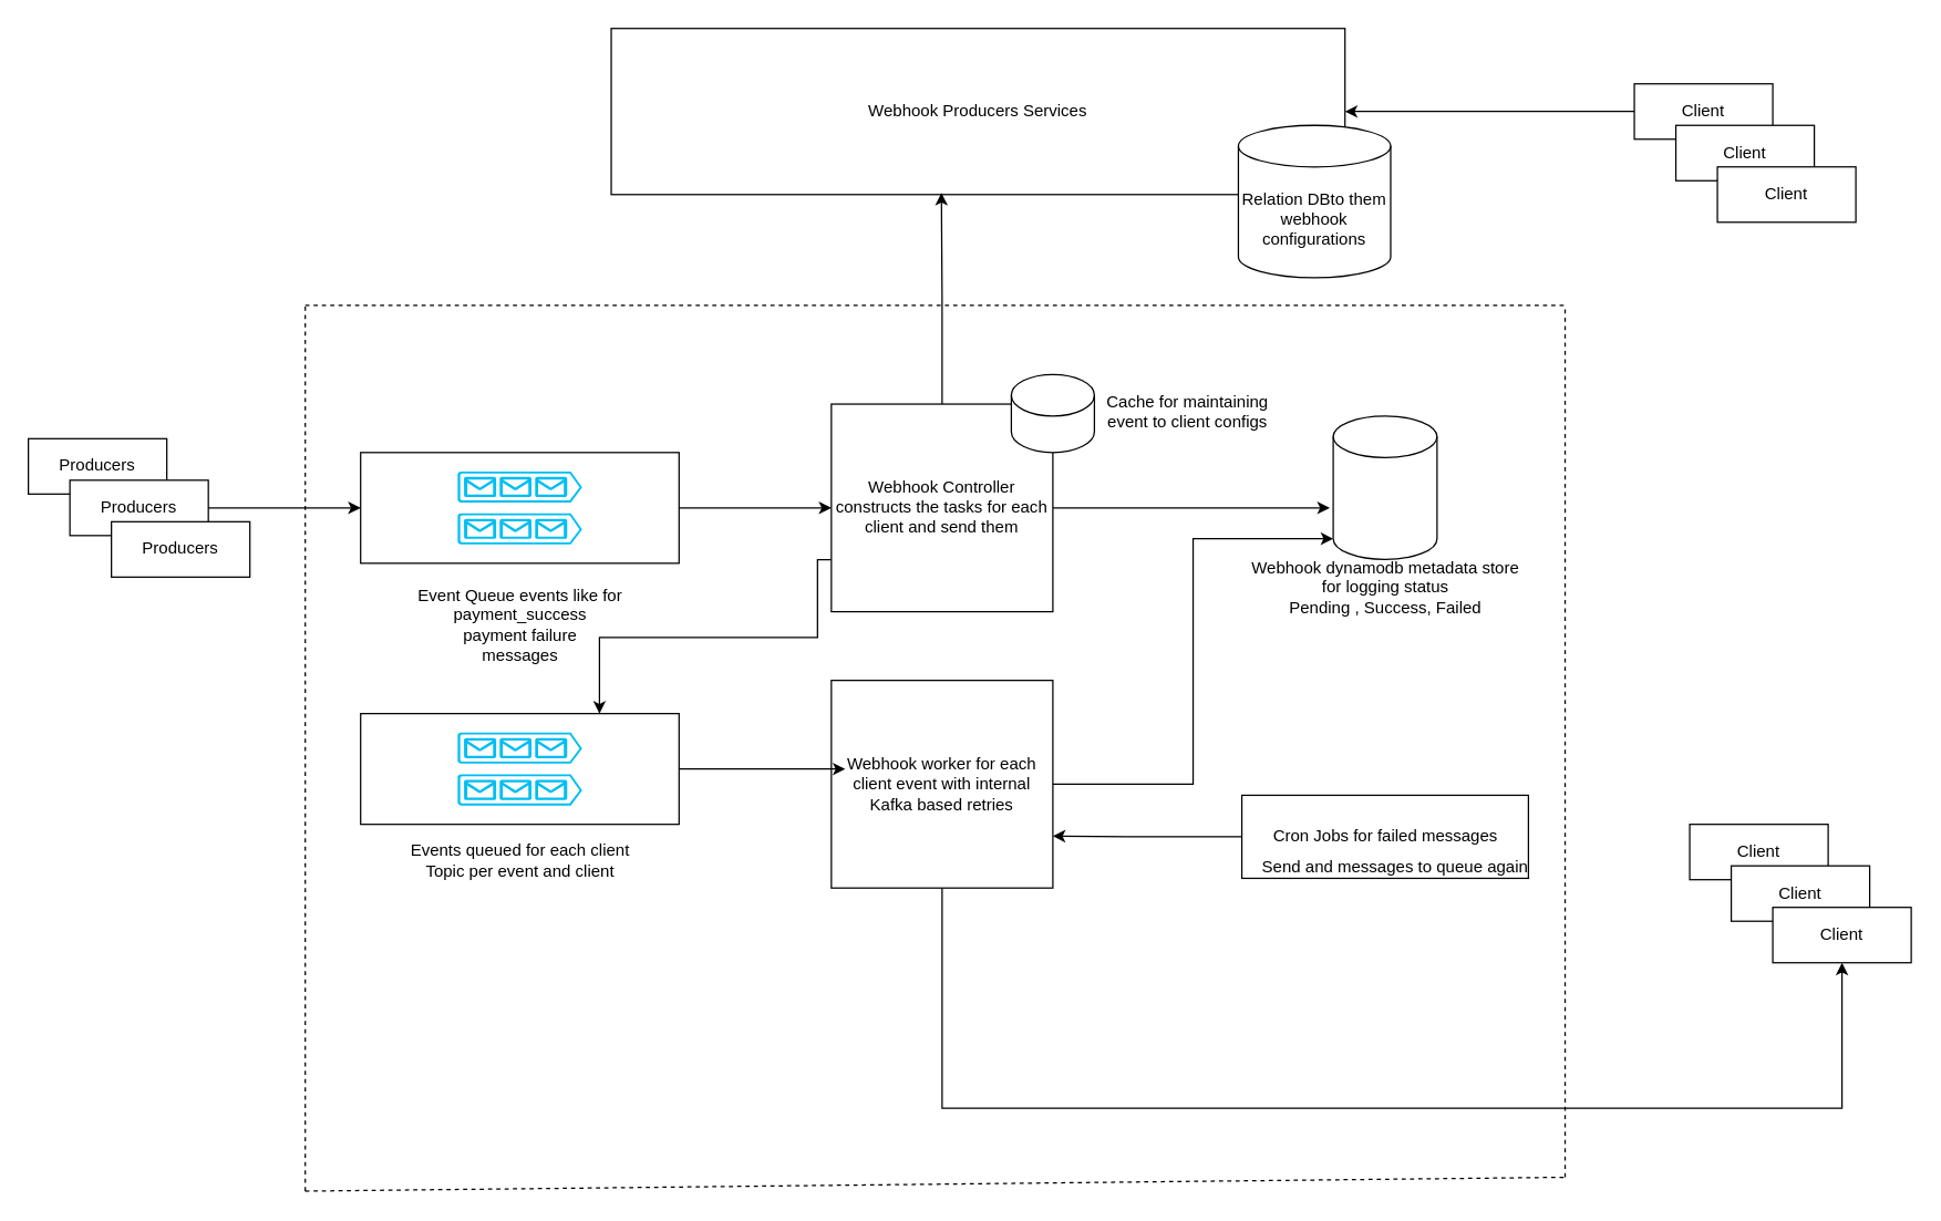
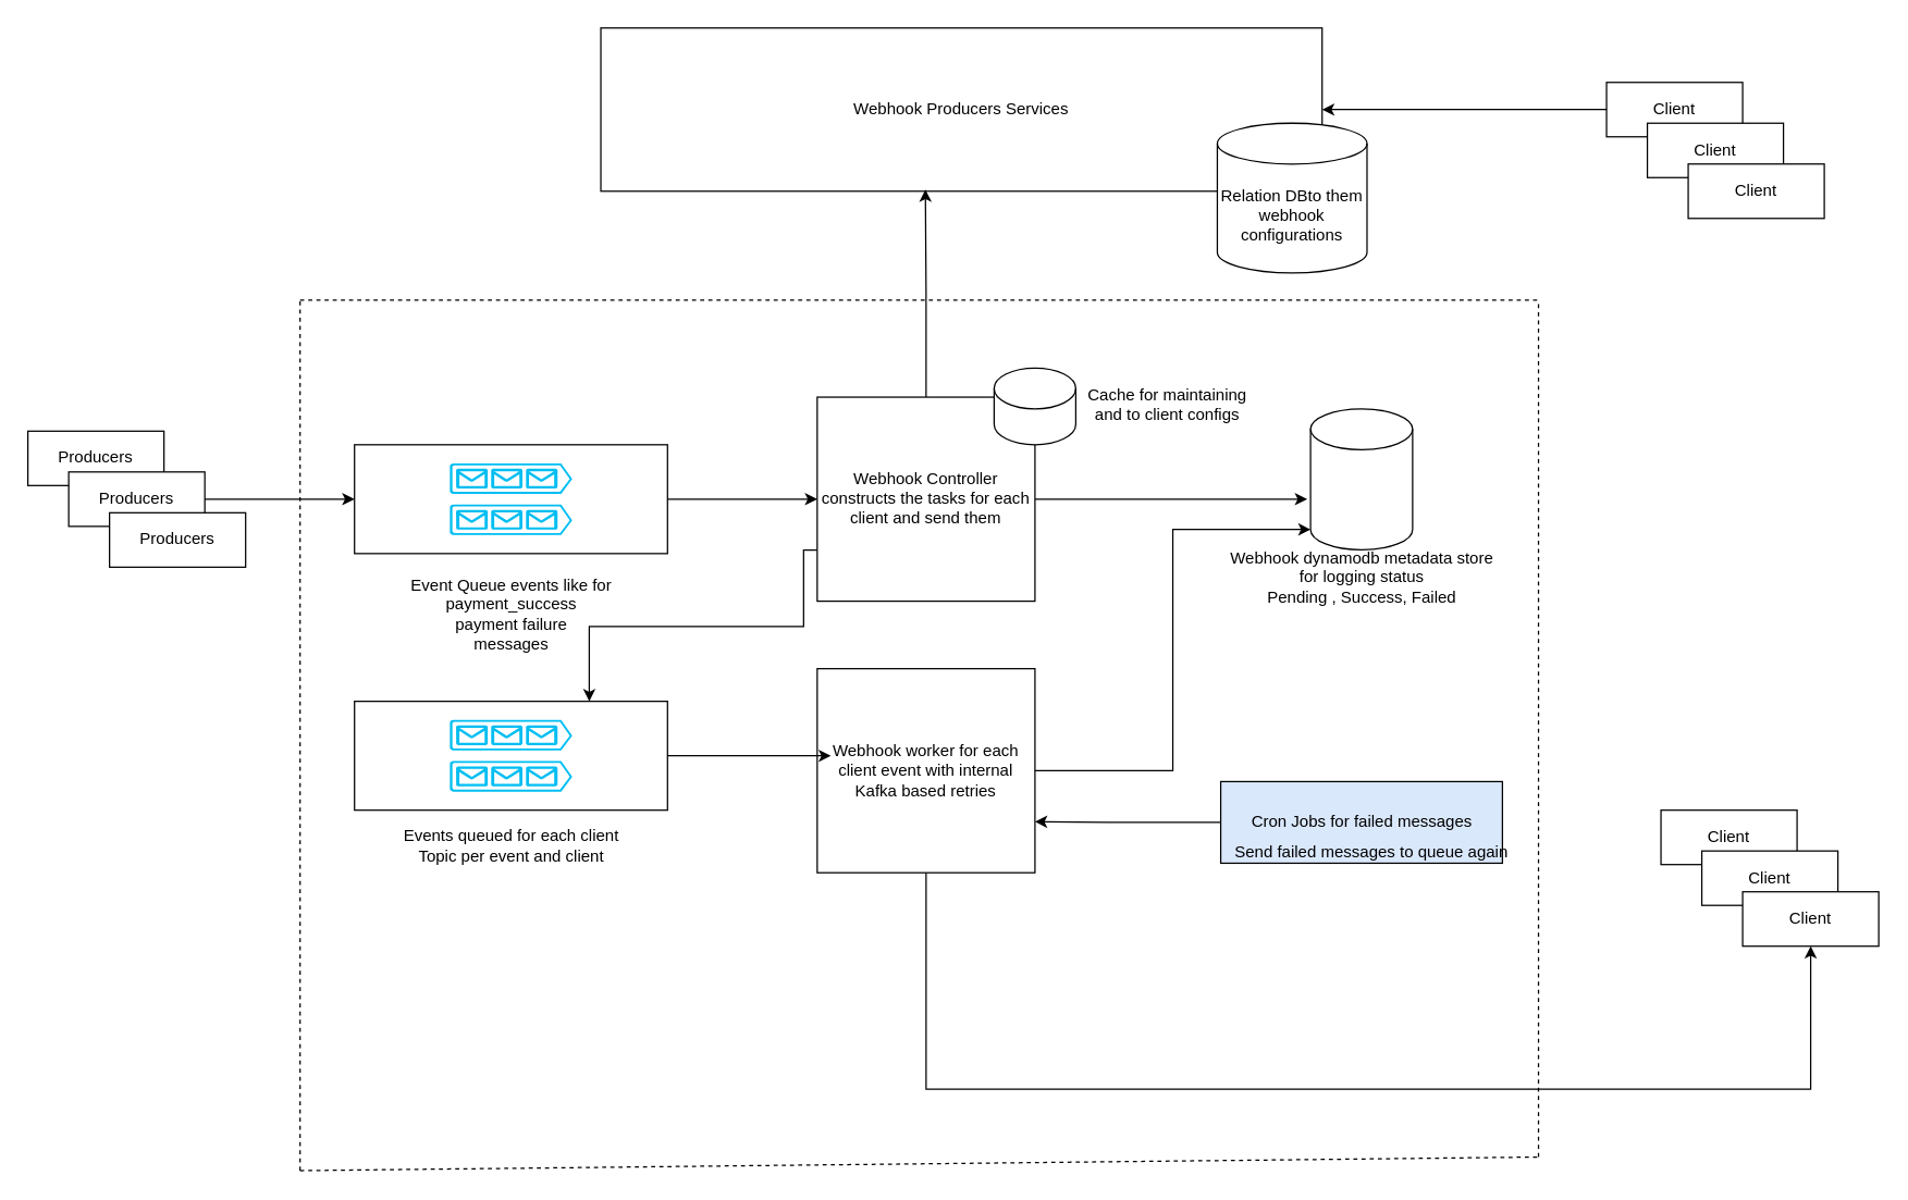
  <mxCell id="0" />
  <mxCell id="1" parent="0" />
  <mxCell id="2" value="" style="group" parent="1" vertex="1" connectable="0"><mxGeometry x="20" y="316.38" width="160" height="100" as="geometry" /></mxCell>
  <mxCell id="3" value="Producers" style="rounded=0;whiteSpace=wrap;html=1;" parent="2" vertex="1"><mxGeometry width="100" height="40" as="geometry" /></mxCell>
  <mxCell id="4" value="Producers" style="rounded=0;whiteSpace=wrap;html=1;" parent="2" vertex="1"><mxGeometry x="30" y="30" width="100" height="40" as="geometry" /></mxCell>
  <mxCell id="5" value="Producers" style="rounded=0;whiteSpace=wrap;html=1;" parent="2" vertex="1"><mxGeometry x="60" y="60" width="100" height="40" as="geometry" /></mxCell>
  <mxCell id="6" value="&lt;div style=&quot;&quot;&gt;&lt;span style=&quot;background-color: initial;&quot;&gt;Event Queue events like for&lt;/span&gt;&lt;/div&gt;&lt;div style=&quot;&quot;&gt;payment_success&lt;/div&gt;&lt;div style=&quot;&quot;&gt;payment failure&lt;/div&gt;&lt;div style=&quot;&quot;&gt;messages&lt;/div&gt;" style="text;html=1;align=center;verticalAlign=middle;resizable=0;points=[];autosize=1;strokeColor=none;fillColor=none;" parent="1" vertex="1"><mxGeometry x="290" y="416.38" width="170" height="70" as="geometry" /></mxCell>
  <mxCell id="7" style="edgeStyle=orthogonalEdgeStyle;rounded=0;orthogonalLoop=1;jettySize=auto;html=1;" parent="1" source="9" edge="1"><mxGeometry relative="1" as="geometry"><mxPoint x="960" y="366.38" as="targetPoint" /></mxGeometry></mxCell>
  <mxCell id="8" style="edgeStyle=orthogonalEdgeStyle;rounded=0;orthogonalLoop=1;jettySize=auto;html=1;exitX=0;exitY=0.75;exitDx=0;exitDy=0;entryX=0.75;entryY=0;entryDx=0;entryDy=0;" parent="1" source="9" target="22" edge="1"><mxGeometry relative="1" as="geometry"><Array as="points"><mxPoint x="590" y="404" /><mxPoint x="590" y="460" /><mxPoint x="433" y="460" /></Array></mxGeometry></mxCell>
  <mxCell id="9" value="Webhook Controller&lt;div&gt;constructs the tasks for each client and send them&lt;/div&gt;" style="rounded=0;whiteSpace=wrap;html=1;" parent="1" vertex="1"><mxGeometry x="600" y="291.38" width="160" height="150" as="geometry" /></mxCell>
  <mxCell id="10" value="" style="shape=cylinder3;whiteSpace=wrap;html=1;boundedLbl=1;backgroundOutline=1;size=15;" parent="1" vertex="1"><mxGeometry x="730" y="270" width="60" height="56.38" as="geometry" /></mxCell>
- <mxCell id="11" value="Cache for maintaining&lt;div&gt;event to client configs&lt;/div&gt;" style="text;html=1;align=center;verticalAlign=middle;resizable=0;points=[];autosize=1;strokeColor=none;fillColor=none;" parent="1" vertex="1"><mxGeometry x="787" y="277" width="140" height="40" as="geometry" /></mxCell>
+ <mxCell id="11" value="Cache for maintaining&lt;div&gt;and to client configs&lt;/div&gt;" style="text;html=1;align=center;verticalAlign=middle;resizable=0;points=[];autosize=1;strokeColor=none;fillColor=none;" parent="1" vertex="1"><mxGeometry x="787" y="277" width="140" height="40" as="geometry" /></mxCell>
  <mxCell id="12" value="" style="group" parent="1" vertex="1" connectable="0"><mxGeometry x="1180" y="60" width="160" height="100" as="geometry" /></mxCell>
  <mxCell id="13" value="Client" style="rounded=0;whiteSpace=wrap;html=1;" parent="12" vertex="1"><mxGeometry width="100" height="40" as="geometry" /></mxCell>
  <mxCell id="14" value="Client" style="rounded=0;whiteSpace=wrap;html=1;" parent="12" vertex="1"><mxGeometry x="30" y="30" width="100" height="40" as="geometry" /></mxCell>
  <mxCell id="15" value="Client" style="rounded=0;whiteSpace=wrap;html=1;" parent="12" vertex="1"><mxGeometry x="60" y="60" width="100" height="40" as="geometry" /></mxCell>
  <mxCell id="16" value="" style="group" parent="1" vertex="1" connectable="0"><mxGeometry x="260" y="326.38" width="230" height="80" as="geometry" /></mxCell>
  <mxCell id="17" value="" style="rounded=0;whiteSpace=wrap;html=1;" parent="16" vertex="1"><mxGeometry width="230" height="80" as="geometry" /></mxCell>
  <mxCell id="18" value="" style="group" parent="16" vertex="1" connectable="0"><mxGeometry x="70" y="13.62" width="90" height="52.75" as="geometry" /></mxCell>
  <mxCell id="19" value="" style="verticalLabelPosition=bottom;html=1;verticalAlign=top;align=center;strokeColor=none;fillColor=#00BEF2;shape=mxgraph.azure.queue_generic;pointerEvents=1;strokeWidth=3;" parent="18" vertex="1"><mxGeometry y="30.25" width="90" height="22.5" as="geometry" /></mxCell>
  <mxCell id="20" value="" style="verticalLabelPosition=bottom;html=1;verticalAlign=top;align=center;strokeColor=none;fillColor=#00BEF2;shape=mxgraph.azure.queue_generic;pointerEvents=1;strokeWidth=3;" parent="18" vertex="1"><mxGeometry width="90" height="22.5" as="geometry" /></mxCell>
  <mxCell id="21" value="" style="group" parent="1" vertex="1" connectable="0"><mxGeometry x="260" y="515" width="230" height="80" as="geometry" /></mxCell>
  <mxCell id="22" value="" style="rounded=0;whiteSpace=wrap;html=1;" parent="21" vertex="1"><mxGeometry width="230" height="80" as="geometry" /></mxCell>
  <mxCell id="23" value="" style="group" parent="21" vertex="1" connectable="0"><mxGeometry x="70" y="13.62" width="90" height="52.75" as="geometry" /></mxCell>
  <mxCell id="24" value="" style="verticalLabelPosition=bottom;html=1;verticalAlign=top;align=center;strokeColor=none;fillColor=#00BEF2;shape=mxgraph.azure.queue_generic;pointerEvents=1;strokeWidth=3;" parent="23" vertex="1"><mxGeometry y="30.25" width="90" height="22.5" as="geometry" /></mxCell>
  <mxCell id="25" value="" style="verticalLabelPosition=bottom;html=1;verticalAlign=top;align=center;strokeColor=none;fillColor=#00BEF2;shape=mxgraph.azure.queue_generic;pointerEvents=1;strokeWidth=3;" parent="23" vertex="1"><mxGeometry width="90" height="22.5" as="geometry" /></mxCell>
  <mxCell id="26" style="edgeStyle=orthogonalEdgeStyle;rounded=0;orthogonalLoop=1;jettySize=auto;html=1;entryX=0.5;entryY=1;entryDx=0;entryDy=0;" parent="1" source="27" target="43" edge="1"><mxGeometry relative="1" as="geometry"><mxPoint x="1200" y="680" as="targetPoint" /><Array as="points"><mxPoint x="680" y="800" /><mxPoint x="1330" y="800" /></Array></mxGeometry></mxCell>
  <mxCell id="27" value="Webhook worker for each client event with internal Kafka based retries" style="rounded=0;whiteSpace=wrap;html=1;" parent="1" vertex="1"><mxGeometry x="600" y="491" width="160" height="150" as="geometry" /></mxCell>
  <mxCell id="28" style="edgeStyle=orthogonalEdgeStyle;rounded=0;orthogonalLoop=1;jettySize=auto;html=1;entryX=0;entryY=0.5;entryDx=0;entryDy=0;" parent="1" source="4" target="17" edge="1"><mxGeometry relative="1" as="geometry" /></mxCell>
  <mxCell id="29" value="&lt;div style=&quot;&quot;&gt;&lt;span style=&quot;background-color: initial;&quot;&gt;Events queued for each client&lt;br&gt;&lt;/span&gt;&lt;/div&gt;&lt;div style=&quot;&quot;&gt;&lt;span style=&quot;background-color: initial;&quot;&gt;Topic per event and client&lt;/span&gt;&lt;/div&gt;" style="text;html=1;align=center;verticalAlign=middle;resizable=0;points=[];autosize=1;strokeColor=none;fillColor=none;" parent="1" vertex="1"><mxGeometry x="285" y="601" width="180" height="40" as="geometry" /></mxCell>
  <mxCell id="30" style="edgeStyle=orthogonalEdgeStyle;rounded=0;orthogonalLoop=1;jettySize=auto;html=1;entryX=1;entryY=0.75;entryDx=0;entryDy=0;" edge="1" parent="1" source="31" target="27"><mxGeometry relative="1" as="geometry" /></mxCell>
- <mxCell id="31" value="Cron Jobs for failed messages" style="rounded=0;whiteSpace=wrap;html=1;" parent="1" vertex="1"><mxGeometry x="896.5" y="574" width="207" height="60" as="geometry" /></mxCell>
+ <mxCell id="31" value="Cron Jobs for failed messages" style="rounded=0;whiteSpace=wrap;html=1;fillColor=#dae8fc;" parent="1" vertex="1"><mxGeometry x="896.5" y="574" width="207" height="60" as="geometry" /></mxCell>
  <mxCell id="32" value="" style="group" parent="1" vertex="1" connectable="0"><mxGeometry x="441" y="20" width="563" height="180" as="geometry" /></mxCell>
  <mxCell id="33" value="Webhook Producers Services" style="rounded=0;whiteSpace=wrap;html=1;" parent="32" vertex="1"><mxGeometry width="530" height="120" as="geometry" /></mxCell>
  <mxCell id="34" value="&lt;span style=&quot;text-wrap-mode: nowrap;&quot;&gt;Relation DB&lt;/span&gt;&lt;span style=&quot;text-wrap-mode: nowrap; background-color: initial;&quot;&gt;to them&lt;/span&gt;&lt;div&gt;&lt;div style=&quot;text-wrap-mode: nowrap;&quot;&gt;webhook&lt;/div&gt;&lt;div style=&quot;text-wrap-mode: nowrap;&quot;&gt;configurations&lt;/div&gt;&lt;/div&gt;" style="shape=cylinder3;whiteSpace=wrap;html=1;boundedLbl=1;backgroundOutline=1;size=15;" parent="32" vertex="1"><mxGeometry x="453" y="70" width="110" height="110" as="geometry" /></mxCell>
  <mxCell id="35" style="edgeStyle=orthogonalEdgeStyle;rounded=0;orthogonalLoop=1;jettySize=auto;html=1;entryX=1;entryY=0.5;entryDx=0;entryDy=0;" parent="1" source="13" target="33" edge="1"><mxGeometry relative="1" as="geometry" /></mxCell>
- <mxCell id="36" value="Send and messages to queue again" style="text;html=1;align=center;verticalAlign=middle;resizable=0;points=[];autosize=1;strokeColor=none;fillColor=none;" parent="1" vertex="1"><mxGeometry x="896.5" y="611" width="220" height="30" as="geometry" /></mxCell>
+ <mxCell id="36" value="Send failed messages to queue again" style="text;html=1;align=center;verticalAlign=middle;resizable=0;points=[];autosize=1;strokeColor=none;fillColor=none;" parent="1" vertex="1"><mxGeometry x="896.5" y="611" width="220" height="30" as="geometry" /></mxCell>
  <mxCell id="37" value="" style="endArrow=none;dashed=1;html=1;rounded=0;" parent="1" edge="1"><mxGeometry width="50" height="50" relative="1" as="geometry"><mxPoint x="220" y="220" as="sourcePoint" /><mxPoint x="1130" y="220" as="targetPoint" /></mxGeometry></mxCell>
  <mxCell id="38" style="edgeStyle=orthogonalEdgeStyle;rounded=0;orthogonalLoop=1;jettySize=auto;html=1;entryX=0.45;entryY=0.99;entryDx=0;entryDy=0;entryPerimeter=0;" parent="1" source="9" target="33" edge="1"><mxGeometry relative="1" as="geometry" /></mxCell>
  <mxCell id="39" style="edgeStyle=orthogonalEdgeStyle;rounded=0;orthogonalLoop=1;jettySize=auto;html=1;entryX=0;entryY=0.5;entryDx=0;entryDy=0;" parent="1" source="17" target="9" edge="1"><mxGeometry relative="1" as="geometry" /></mxCell>
  <mxCell id="40" value="" style="group" parent="1" vertex="1" connectable="0"><mxGeometry x="1220" y="595" width="160" height="100" as="geometry" /></mxCell>
  <mxCell id="41" value="Client" style="rounded=0;whiteSpace=wrap;html=1;" parent="40" vertex="1"><mxGeometry width="100" height="40" as="geometry" /></mxCell>
  <mxCell id="42" value="Client" style="rounded=0;whiteSpace=wrap;html=1;" parent="40" vertex="1"><mxGeometry x="30" y="30" width="100" height="40" as="geometry" /></mxCell>
  <mxCell id="43" value="Client" style="rounded=0;whiteSpace=wrap;html=1;" parent="40" vertex="1"><mxGeometry x="60" y="60" width="100" height="40" as="geometry" /></mxCell>
  <mxCell id="44" value="" style="endArrow=none;dashed=1;html=1;rounded=0;" parent="1" edge="1"><mxGeometry width="50" height="50" relative="1" as="geometry"><mxPoint x="1130" y="850" as="sourcePoint" /><mxPoint x="1130" y="220" as="targetPoint" /></mxGeometry></mxCell>
  <mxCell id="45" value="" style="group" parent="1" vertex="1" connectable="0"><mxGeometry x="890" y="300" width="220" height="154" as="geometry" /></mxCell>
  <mxCell id="46" value="" style="shape=cylinder3;whiteSpace=wrap;html=1;boundedLbl=1;backgroundOutline=1;size=15;" parent="45" vertex="1"><mxGeometry x="72.5" width="75" height="103.62" as="geometry" /></mxCell>
  <mxCell id="47" value="Webhook dynamodb metadata store&lt;div&gt;for logging status&lt;/div&gt;&lt;div&gt;Pending , Success, Failed&lt;/div&gt;" style="text;html=1;align=center;verticalAlign=middle;resizable=0;points=[];autosize=1;strokeColor=none;fillColor=none;" parent="45" vertex="1"><mxGeometry y="94" width="220" height="60" as="geometry" /></mxCell>
  <mxCell id="48" style="edgeStyle=orthogonalEdgeStyle;rounded=0;orthogonalLoop=1;jettySize=auto;html=1;entryX=0;entryY=1;entryDx=0;entryDy=-15;entryPerimeter=0;" parent="1" source="27" target="46" edge="1"><mxGeometry relative="1" as="geometry" /></mxCell>
  <mxCell id="49" style="edgeStyle=orthogonalEdgeStyle;rounded=0;orthogonalLoop=1;jettySize=auto;html=1;entryX=0.063;entryY=0.427;entryDx=0;entryDy=0;entryPerimeter=0;" parent="1" source="22" target="27" edge="1"><mxGeometry relative="1" as="geometry" /></mxCell>
  <mxCell id="50" value="" style="endArrow=none;dashed=1;html=1;rounded=0;" parent="1" edge="1"><mxGeometry width="50" height="50" relative="1" as="geometry"><mxPoint x="220" y="860" as="sourcePoint" /><mxPoint x="220" y="220" as="targetPoint" /></mxGeometry></mxCell>
  <mxCell id="51" value="" style="endArrow=none;dashed=1;html=1;rounded=0;" parent="1" edge="1"><mxGeometry width="50" height="50" relative="1" as="geometry"><mxPoint x="220" y="860" as="sourcePoint" /><mxPoint x="1130" y="850" as="targetPoint" /></mxGeometry></mxCell>
